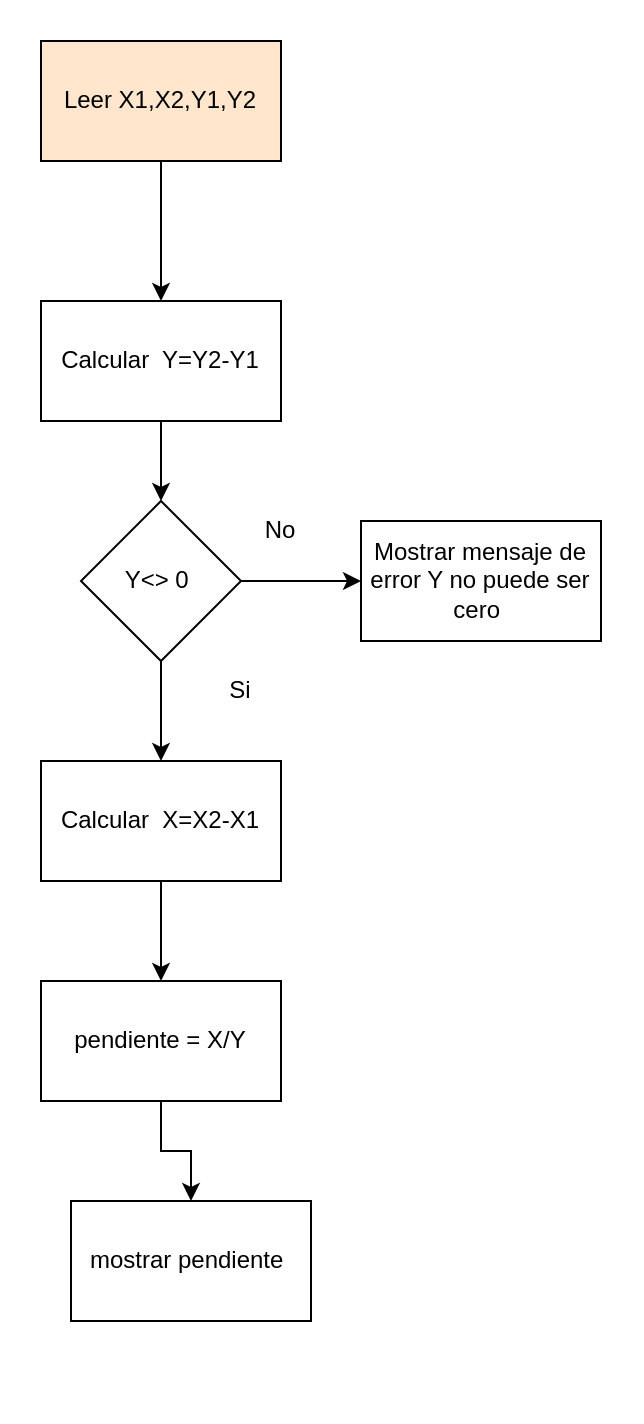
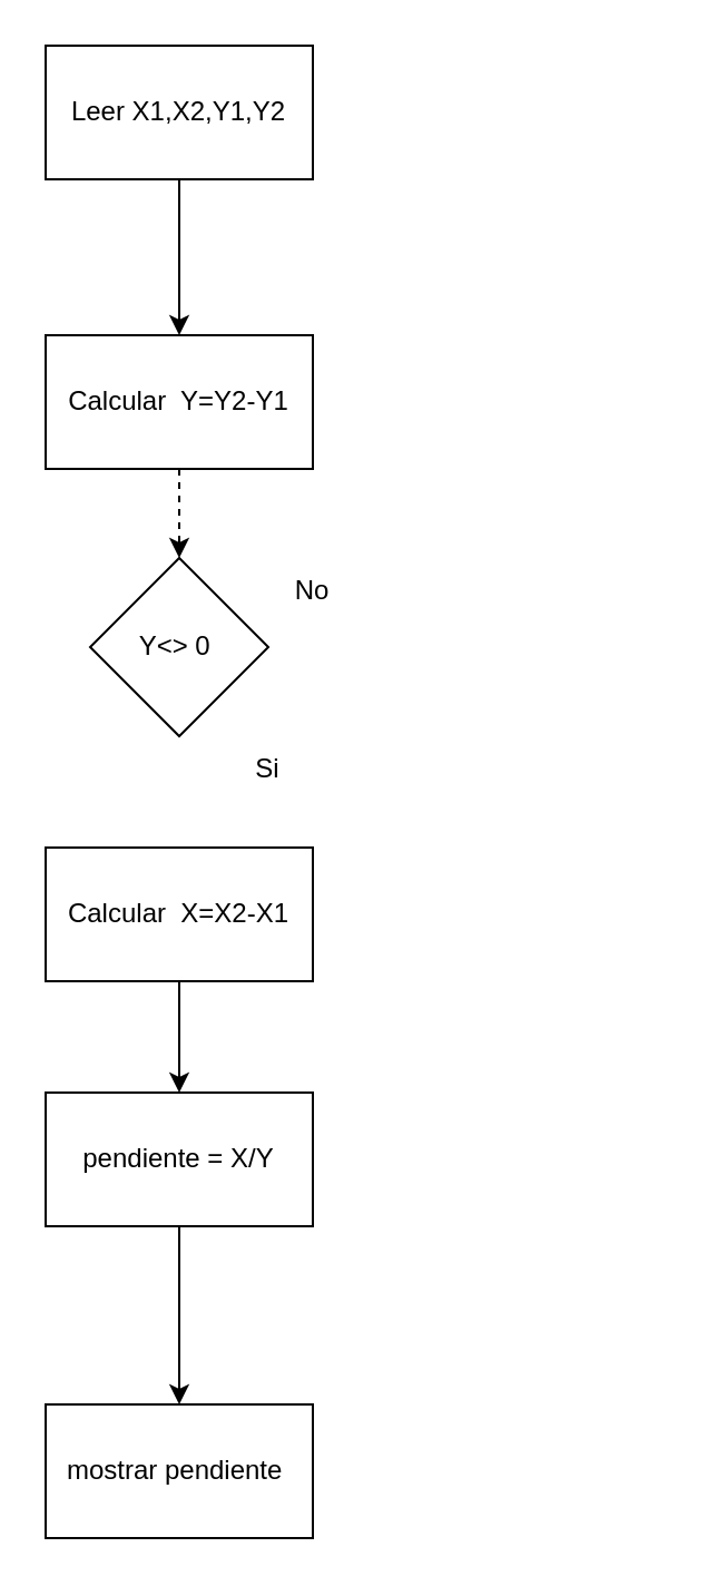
  <mxCell id="0" />
  <mxCell id="1" parent="0" />
  <mxCell id="2" value="" style="edgeStyle=orthogonalEdgeStyle;rounded=0;orthogonalLoop=1;jettySize=auto;html=1;" edge="1" parent="1" source="3" target="8"><mxGeometry relative="1" as="geometry"><mxPoint x="80" y="130" as="targetPoint" /></mxGeometry></mxCell>
- <mxCell id="3" value="Leer X1,X2,Y1,Y2" style="whiteSpace=wrap;html=1;fillColor=#ffe6cc;" vertex="1" parent="1"><mxGeometry x="20" y="20" width="120" height="60" as="geometry" /></mxCell>
- <mxCell id="4" value="" style="edgeStyle=orthogonalEdgeStyle;rounded=0;orthogonalLoop=1;jettySize=auto;html=1;" edge="1" parent="1" source="6" target="10"><mxGeometry relative="1" as="geometry" /></mxCell>
- <mxCell id="5" value="" style="edgeStyle=orthogonalEdgeStyle;rounded=0;orthogonalLoop=1;jettySize=auto;html=1;" edge="1" parent="1" source="6" target="13"><mxGeometry relative="1" as="geometry" /></mxCell>
+ <mxCell id="3" value="Leer X1,X2,Y1,Y2" style="whiteSpace=wrap;html=1;" vertex="1" parent="1"><mxGeometry x="20" y="20" width="120" height="60" as="geometry" /></mxCell>
  <mxCell id="6" value="Y&amp;lt;&amp;gt; 0&amp;nbsp;" style="rhombus;whiteSpace=wrap;html=1;" vertex="1" parent="1"><mxGeometry x="40" y="250" width="80" height="80" as="geometry" /></mxCell>
- <mxCell id="7" value="" style="edgeStyle=orthogonalEdgeStyle;rounded=0;orthogonalLoop=1;jettySize=auto;html=1;" edge="1" parent="1" source="8" target="6"><mxGeometry relative="1" as="geometry" /></mxCell>
+ <mxCell id="7" value="" style="edgeStyle=orthogonalEdgeStyle;rounded=0;orthogonalLoop=1;jettySize=auto;html=1;dashed=1;" edge="1" parent="1" source="8" target="6"><mxGeometry relative="1" as="geometry" /></mxCell>
  <mxCell id="8" value="Calcular&amp;nbsp; Y=Y2-Y1" style="rounded=0;whiteSpace=wrap;html=1;" vertex="1" parent="1"><mxGeometry x="20" y="150" width="120" height="60" as="geometry" /></mxCell>
  <mxCell id="9" value="" style="edgeStyle=orthogonalEdgeStyle;rounded=0;orthogonalLoop=1;jettySize=auto;html=1;" edge="1" parent="1" source="10" target="12"><mxGeometry relative="1" as="geometry" /></mxCell>
  <mxCell id="10" value="Calcular&amp;nbsp; X=X2-X1" style="whiteSpace=wrap;html=1;" vertex="1" parent="1"><mxGeometry x="20" y="380" width="120" height="60" as="geometry" /></mxCell>
  <mxCell id="11" value="" style="edgeStyle=orthogonalEdgeStyle;rounded=0;orthogonalLoop=1;jettySize=auto;html=1;" edge="1" parent="1" source="12" target="16"><mxGeometry relative="1" as="geometry" /></mxCell>
  <mxCell id="12" value="pendiente = X/Y" style="whiteSpace=wrap;html=1;" vertex="1" parent="1"><mxGeometry x="20" y="490" width="120" height="60" as="geometry" /></mxCell>
- <mxCell id="13" value="Mostrar mensaje de error Y no puede ser cero&amp;nbsp;" style="whiteSpace=wrap;html=1;" vertex="1" parent="1"><mxGeometry x="180" y="260" width="120" height="60" as="geometry" /></mxCell>
  <mxCell id="14" value="No" style="text;html=1;align=center;verticalAlign=middle;whiteSpace=wrap;rounded=0;" vertex="1" parent="1"><mxGeometry x="110" y="250" width="60" height="30" as="geometry" /></mxCell>
  <mxCell id="15" value="Si" style="text;html=1;align=center;verticalAlign=middle;whiteSpace=wrap;rounded=0;" vertex="1" parent="1"><mxGeometry x="90" y="330" width="60" height="30" as="geometry" /></mxCell>
- <mxCell id="16" value="mostrar pendiente&amp;nbsp;" style="whiteSpace=wrap;html=1;" vertex="1" parent="1"><mxGeometry x="35" y="600" width="120" height="60" as="geometry" /></mxCell>
+ <mxCell id="16" value="mostrar pendiente&amp;nbsp;" style="whiteSpace=wrap;html=1;" vertex="1" parent="1"><mxGeometry x="20" y="630" width="120" height="60" as="geometry" /></mxCell>
